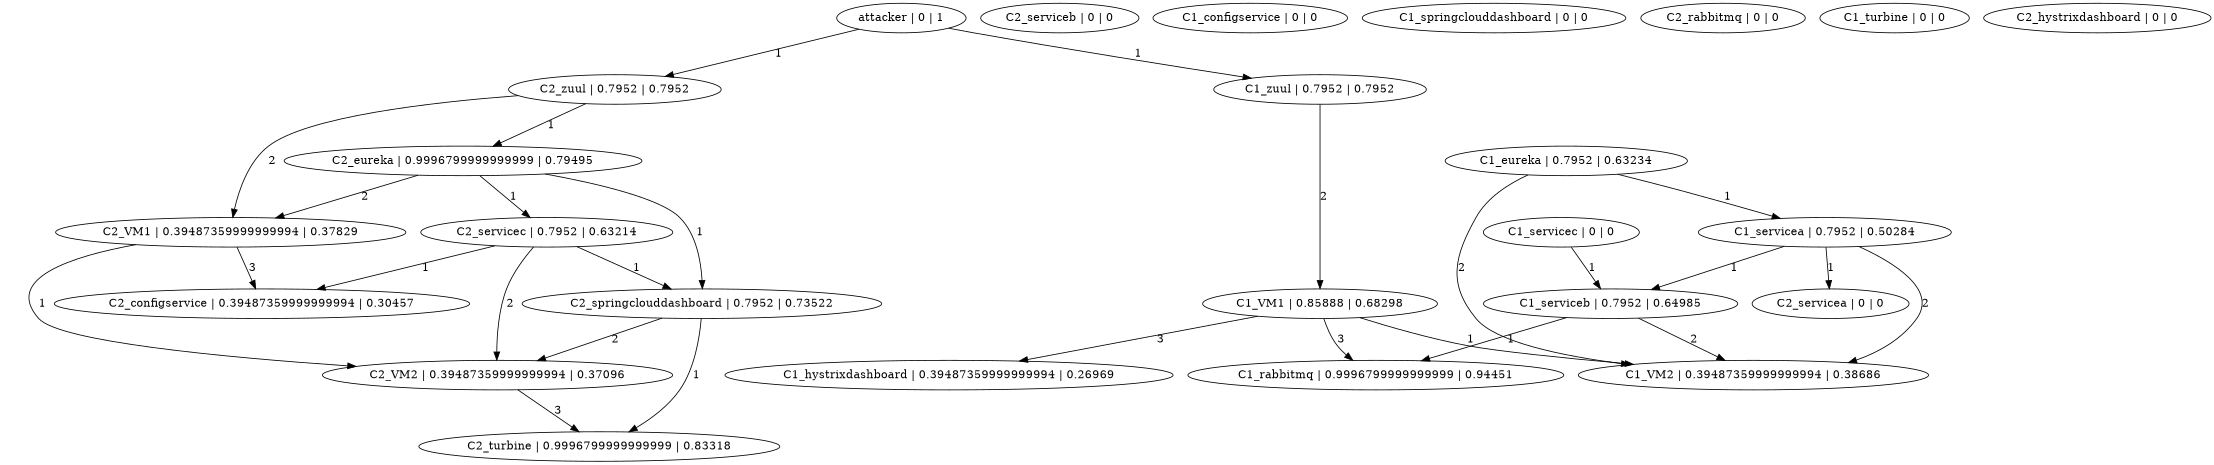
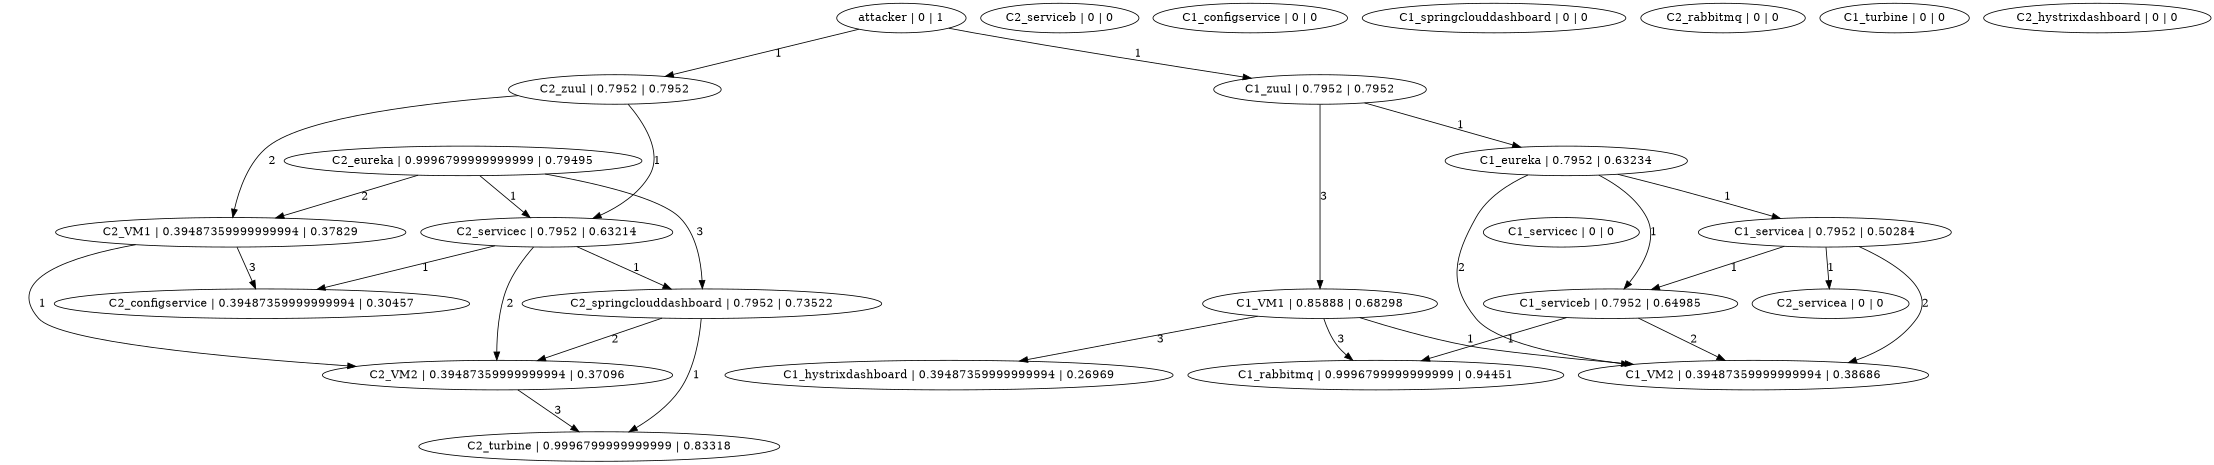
  digraph {
    n1 [label="C2_servicec | 0.7952 | 0.63214"]
    n2 [label="C2_configservice | 0.39487359999999994 | 0.30457"]
    n3 [label="C2_VM2 | 0.39487359999999994 | 0.37096"]
    n4 [label="C2_springclouddashboard | 0.7952 | 0.73522"]
    n5 [label="C2_turbine | 0.9996799999999999 | 0.83318"]
    n6 [label="C1_VM2 | 0.39487359999999994 | 0.38686"]
    n7 [label="C2_serviceb | 0 | 0"]
    n8 [label="C1_hystrixdashboard | 0.39487359999999994 | 0.26969"]
    n9 [label="attacker | 0 | 1"]
    n10 [label="C2_zuul | 0.7952 | 0.7952"]
    n11 [label="C1_zuul | 0.7952 | 0.7952"]
    n12 [label="C2_eureka | 0.9996799999999999 | 0.79495"]
    n13 [label="C2_VM1 | 0.39487359999999994 | 0.37829"]
    n14 [label="C1_VM1 | 0.85888 | 0.68298"]
    n15 [label="C1_eureka | 0.7952 | 0.63234"]
    n16 [label="C1_rabbitmq | 0.9996799999999999 | 0.94451"]
    n17 [label="C1_serviceb | 0.7952 | 0.64985"]
    n18 [label="C1_servicea | 0.7952 | 0.50284"]
    n19 [label="C2_servicea | 0 | 0"]
    n20 [label="C1_configservice | 0 | 0"]
    n21 [label="C1_servicec | 0 | 0"]
    n22 [label="C1_springclouddashboard | 0 | 0"]
    n23 [label="C2_rabbitmq | 0 | 0"]
    n24 [label="C1_turbine | 0 | 0"]
    n25 [label="C2_hystrixdashboard | 0 | 0"]
    n1 -> n2 [label=1]
    n1 -> n3 [label=2]
    n1 -> n4 [label=1]
    n3 -> n5 [label=3]
    n4 -> n3 [label=2]
    n4 -> n5 [label=1]
    n9 -> n10 [label=1]
    n9 -> n11 [label=1]
-   n10 -> n12 [label=1]
+   n10 -> n1 [label=1]
    n10 -> n13 [label=2]
-   n11 -> n14 [label=2]
+   n11 -> n14 [label=3]
+   n11 -> n15 [label=1]
    n12 -> n1 [label=1]
-   n12 -> n4 [label=1]
+   n12 -> n4 [label=3]
    n12 -> n13 [label=2]
    n13 -> n2 [label=3]
    n13 -> n3 [label=1]
    n14 -> n6 [label=1]
    n14 -> n8 [label=3]
    n14 -> n16 [label=3]
    n15 -> n6 [label=2]
-   n21 -> n17 [label=1]
+   n15 -> n17 [label=1]
    n15 -> n18 [label=1]
    n17 -> n6 [label=2]
    n17 -> n16 [label=1]
    n18 -> n6 [label=2]
    n18 -> n17 [label=1]
    n18 -> n19 [label=1]
  }
